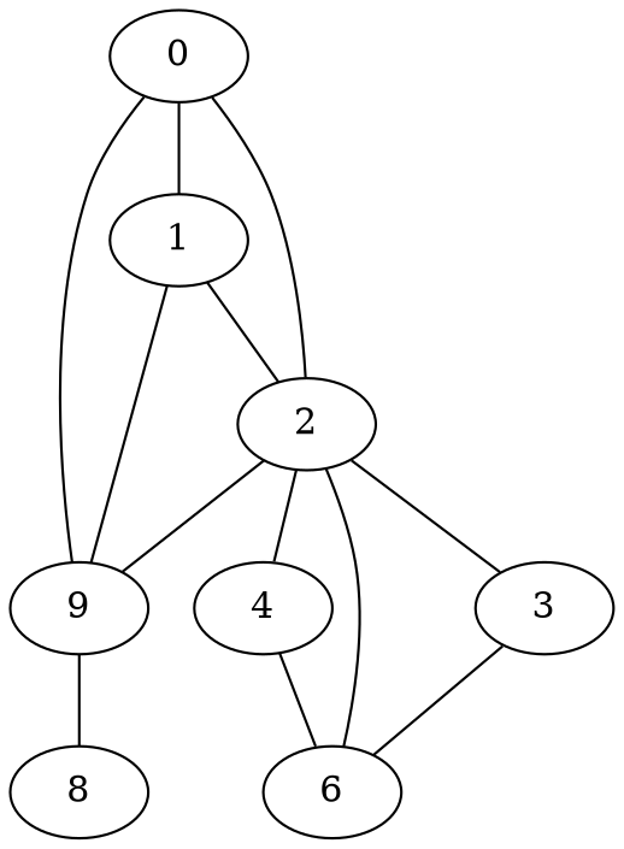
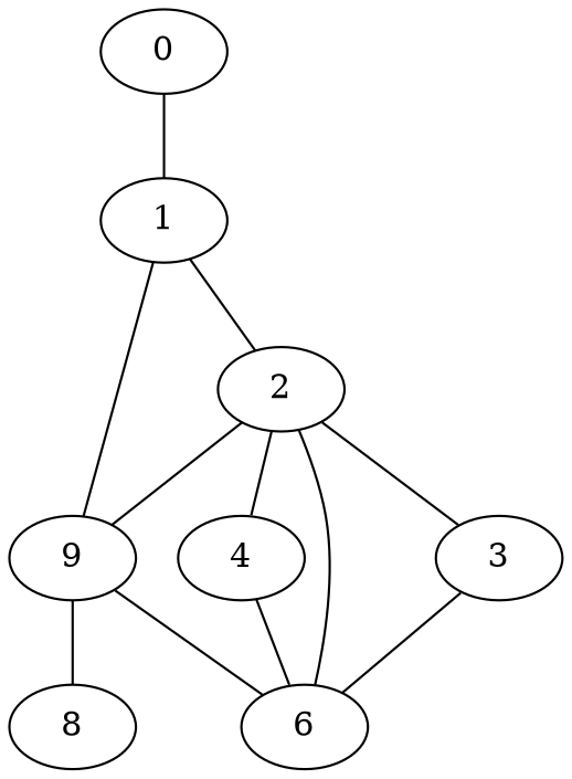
  graph {
    0
    1
    2
    n4 [label=9]
    3
    4
    6
    8
    0 -- 1
-   0 -- 2
    1 -- 2
    1 -- n4
    2 -- n4
    2 -- 3
    2 -- 4
    2 -- 6
-   n4 -- 0
+   n4 -- 6
    n4 -- 8
    3 -- 6
    4 -- 6
  }
